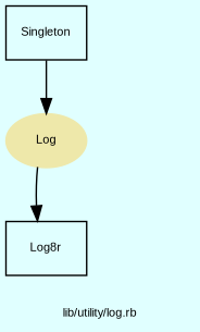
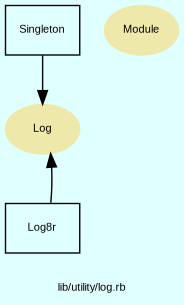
  digraph {
    bgcolor=lightcyan1
    compound=true
    fontname=Arial
    fontsize=8
    label="lib/utility/log.rb"
    node [color=palegoldenrod fontname=Arial fontsize=8 shape=ellipse]
    n1 [fontcolor=black label=Log style=filled]
+   n2 [fontcolor=black label=Module style=filled]
    n3 [color=black label=Singleton shape=box]
    n4 [color=black label=Log8r shape=box]
    n3 -> n1
-   n1 -> n4
+   n4 -> n1
  }
